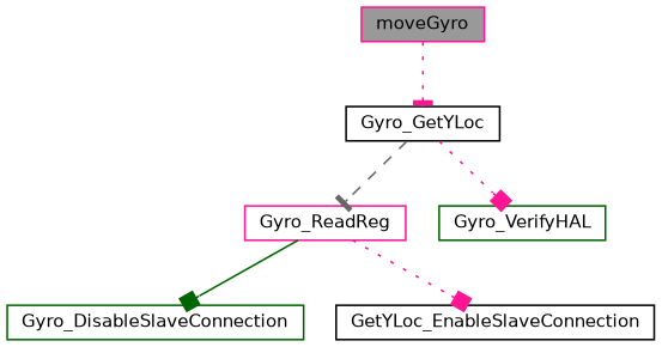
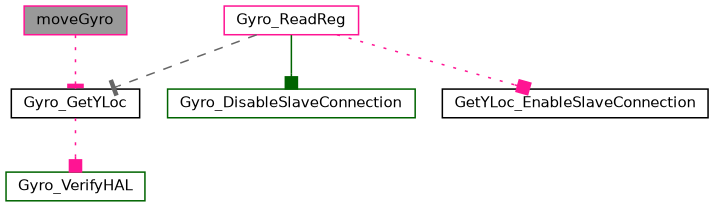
  digraph {
    rankdir=TB
    node [color=deeppink fillcolor=white fontname=Helvetica fontsize=10 shape=box style=filled]
    edge [arrowhead=box color=deeppink fontname=Helvetica fontsize=10 labelfontname=Helvetica labelfontsize=10 style=dotted]
    n1 [fillcolor=grey60 fontcolor=black height=0.2 label=moveGyro width=0.4]
    n2 [color=black height=0.2 label=Gyro_GetYLoc width=0.4]
    n3 [height=0.2 label=Gyro_ReadReg width=0.4]
    n4 [color=darkgreen height=0.2 label=Gyro_VerifyHAL width=0.4]
    n5 [color=darkgreen height=0.2 label=Gyro_DisableSlaveConnection width=0.4]
    n6 [color=black height=0.2 label=GetYLoc_EnableSlaveConnection width=0.4]
    n1 -> n2 [arrowhead=tee]
-   n2 -> n3 [arrowhead=tee color=gray40 style=dashed]
+   n3 -> n2 [arrowhead=tee color=gray40 style=dashed]
    n2 -> n4
    n3 -> n5 [color=darkgreen style=solid]
    n3 -> n6
  }
